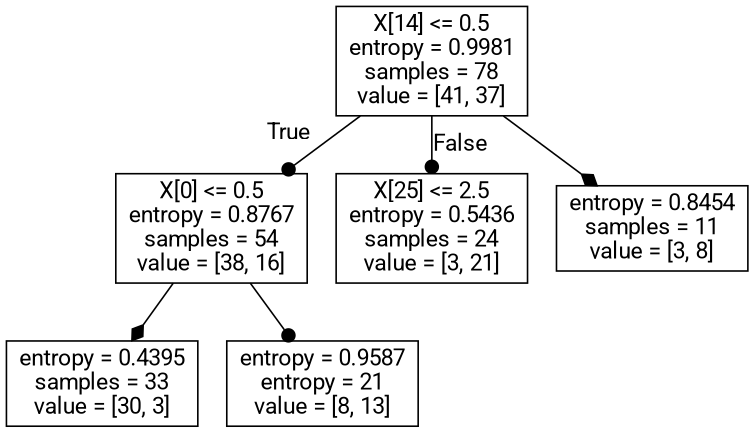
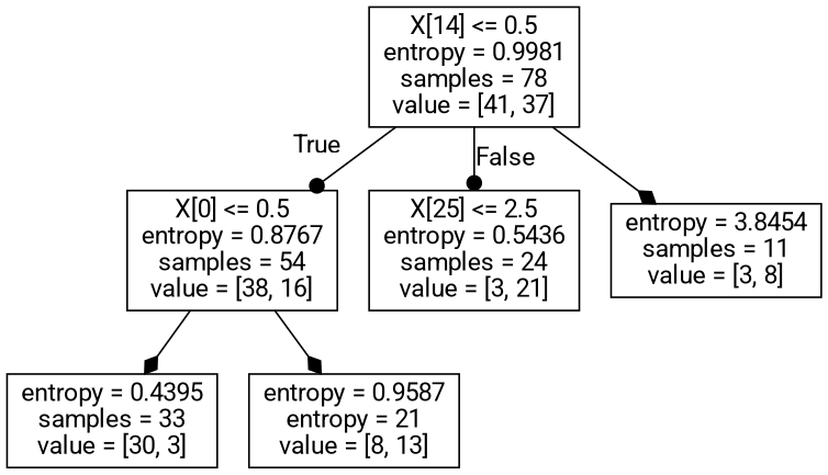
  digraph {
    fontname=Roboto
    node [fontname=Roboto shape=box]
    edge [arrowhead=dot fontname=Roboto]
    n1 [label="X[14] <= 0.5\nentropy = 0.9981\nsamples = 78\nvalue = [41, 37]"]
    n2 [label="X[0] <= 0.5\nentropy = 0.8767\nsamples = 54\nvalue = [38, 16]"]
    n3 [label="X[25] <= 2.5\nentropy = 0.5436\nsamples = 24\nvalue = [3, 21]"]
-   n4 [label="entropy = 0.8454\nsamples = 11\nvalue = [3, 8]"]
+   n4 [label="entropy = 3.8454\nsamples = 11\nvalue = [3, 8]"]
    n5 [label="entropy = 0.4395\nsamples = 33\nvalue = [30, 3]"]
    n6 [label="entropy = 0.9587\nentropy = 21\nvalue = [8, 13]"]
    n1 -> n2 [headlabel=True labelangle=45 labeldistance=2.5]
    n1 -> n3 [headlabel=False labelangle=-45 labeldistance=2.5]
    n1 -> n4 [arrowhead=diamond]
    n2 -> n5 [arrowhead=diamond]
-   n2 -> n6
+   n2 -> n6 [arrowhead=diamond]
  }
